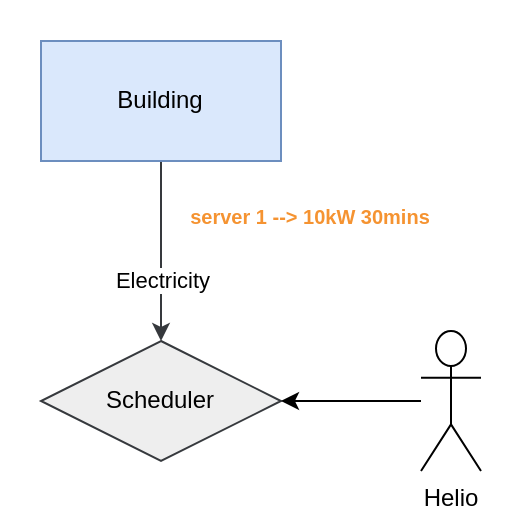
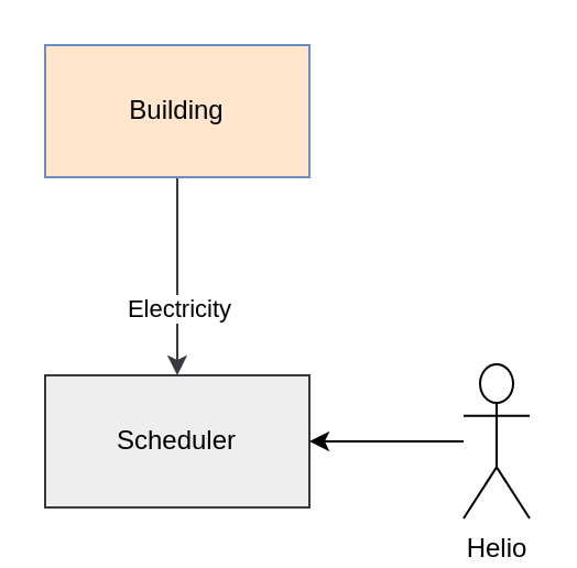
  <mxCell id="0" />
  <mxCell id="1" parent="0" />
  <mxCell id="2" style="edgeStyle=orthogonalEdgeStyle;rounded=0;orthogonalLoop=1;jettySize=auto;html=1;exitX=0.5;exitY=1;exitDx=0;exitDy=0;entryX=0.5;entryY=0;entryDx=0;entryDy=0;fillColor=#cce5ff;strokeColor=#36393d;" parent="1" source="4" target="5" edge="1"><mxGeometry relative="1" as="geometry" /></mxCell>
  <mxCell id="3" value="Electricity" style="edgeLabel;html=1;align=center;verticalAlign=middle;resizable=0;points=[];" parent="2" vertex="1" connectable="0"><mxGeometry x="0.255" relative="1" as="geometry"><mxPoint y="3" as="offset" /></mxGeometry></mxCell>
- <mxCell id="4" value="Building" style="rounded=0;whiteSpace=wrap;html=1;fillColor=#dae8fc;strokeColor=#6c8ebf;" parent="1" vertex="1"><mxGeometry x="20" y="20" width="120" height="60" as="geometry" /></mxCell>
- <mxCell id="5" value="Scheduler" style="rhombus;whiteSpace=wrap;html=1;fillColor=#eeeeee;strokeColor=#36393d;" parent="1" vertex="1"><mxGeometry x="20" y="170" width="120" height="60" as="geometry" /></mxCell>
+ <mxCell id="4" value="Building" style="rounded=0;whiteSpace=wrap;html=1;fillColor=#ffe6cc;strokeColor=#6c8ebf;" parent="1" vertex="1"><mxGeometry x="20" y="20" width="120" height="60" as="geometry" /></mxCell>
+ <mxCell id="5" value="Scheduler" style="rounded=0;whiteSpace=wrap;html=1;fillColor=#eeeeee;strokeColor=#36393d;" parent="1" vertex="1"><mxGeometry x="20" y="170" width="120" height="60" as="geometry" /></mxCell>
  <mxCell id="6" style="edgeStyle=none;rounded=0;orthogonalLoop=1;jettySize=auto;html=1;entryX=1;entryY=0.5;entryDx=0;entryDy=0;" parent="1" source="7" target="5" edge="1"><mxGeometry relative="1" as="geometry" /></mxCell>
  <mxCell id="7" value="Helio" style="shape=umlActor;verticalLabelPosition=bottom;verticalAlign=top;html=1;outlineConnect=0;" parent="1" vertex="1"><mxGeometry x="210" y="165" width="30" height="70" as="geometry" /></mxCell>
- <mxCell id="8" value="server 1 --&amp;gt; 10kW 30mins" style="text;html=1;align=center;verticalAlign=middle;whiteSpace=wrap;rounded=0;fontSize=10;fillColor=none;fontColor=#F59331;dashed=1;strokeColor=none;fontStyle=1" parent="1" vertex="1"><mxGeometry x="90" y="100" width="130" height="15" as="geometry" /></mxCell>
